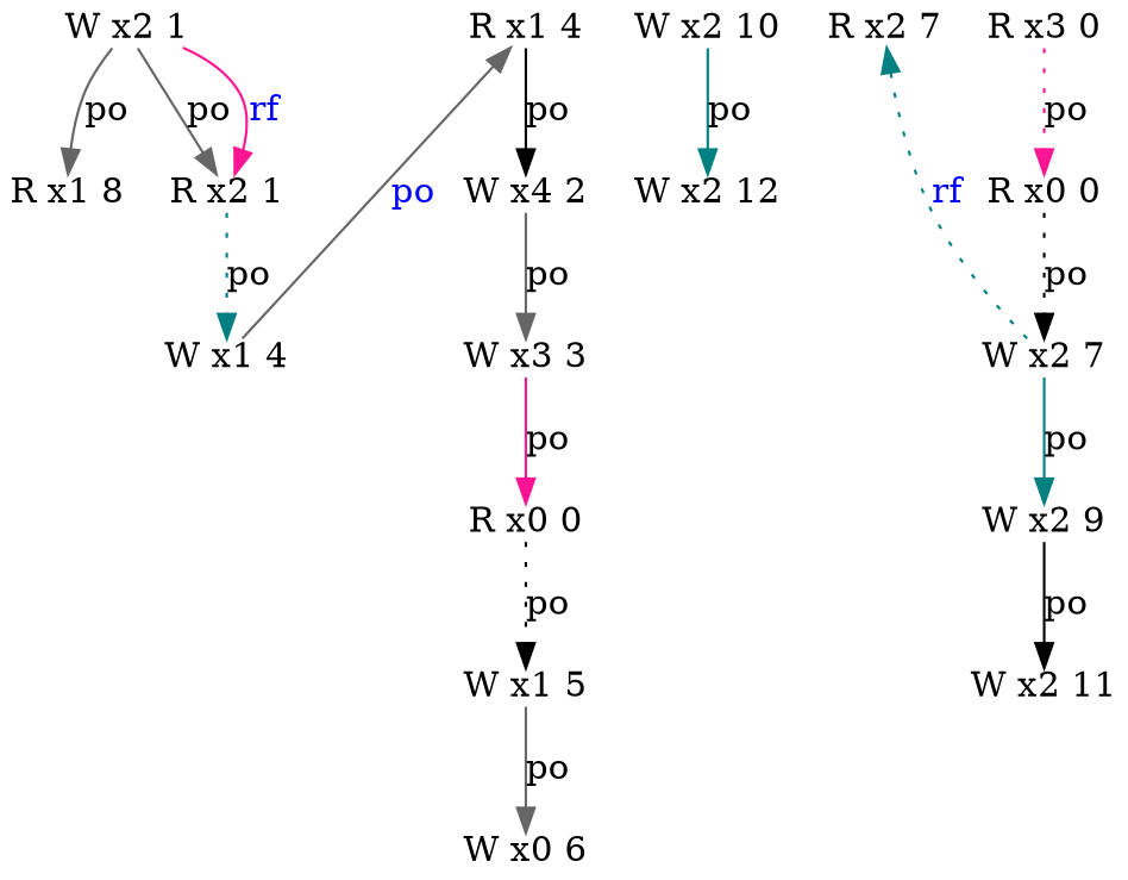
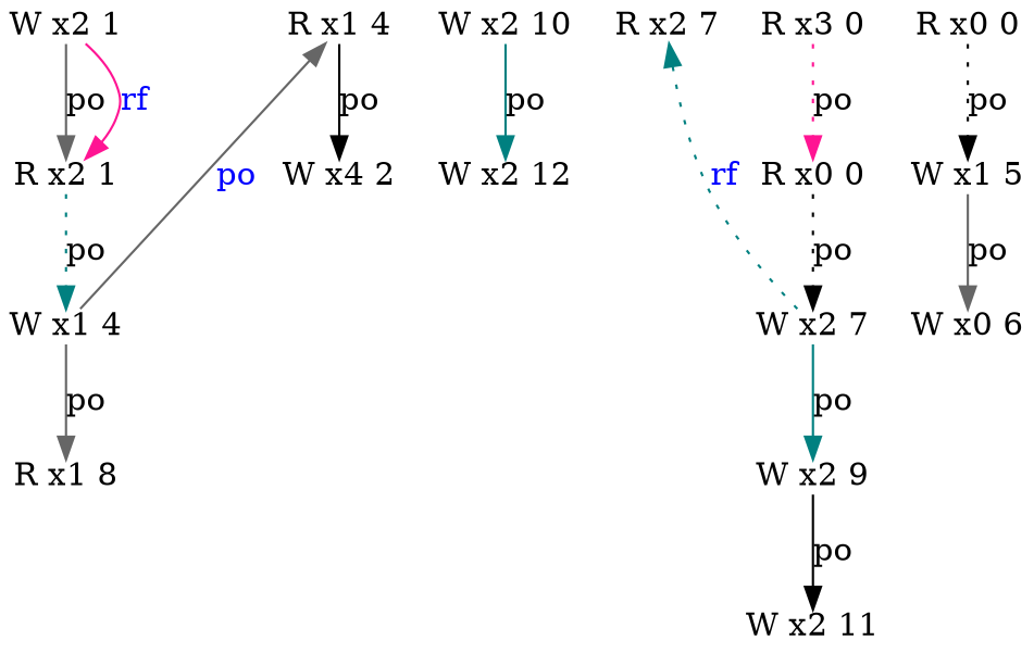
  digraph {
    node [color=black idx=3 loc=2 shape=plain th=0 type=W]
    edge [color=gray40 style=solid]
    n1 [color=blue label="R x1 8" loc=1 th=1 type=R]
    n2 [color=gray40 idx=2 label="W x2 10" th=2]
    n3 [color=blue label="W x2 12" th=2]
    n4 [color=gray40 idx=2 label="W x2 7" th=3]
    n5 [idx=0 label="R x2 7" th=2 type=R]
    n6 [label="W x2 9" th=3]
    n7 [idx=4 label="W x2 11" th=3]
    n8 [idx=0 label="W x2 1" th=1]
    n9 [idx=1 label="R x2 1" th=1 type=R]
    n10 [color=blue idx=2 label="W x1 4" loc=1 th=1]
    n11 [color=gray40 idx=1 label="W x4 2" loc=1]
-   n12 [color=blue idx=2 label="W x3 3" loc=3]
    n13 [label="R x0 0" loc=0 type=R]
    n14 [color=blue idx=0 label="R x1 4" loc=1 type=R]
    n15 [color=gray40 idx=4 label="W x1 5" loc=1]
    n16 [idx=5 label="W x0 6" loc=0]
    n17 [color=blue idx=1 label="R x0 0" loc=0 th=3 type=R]
    n18 [color=gray40 idx=0 label="R x3 0" loc=3 th=3 type=R]
    n2 -> n3 [color=teal label=po]
    n4 -> n5 [color=teal constraint=false fontcolor=blue from_idx=2 from_th=3 label=rf style=dotted to_idx=0 to_th=2]
    n4 -> n6 [color=teal label=po]
    n6 -> n7 [color=black label=po]
    n8 -> n9 [label=po]
    n8 -> n9 [color=deeppink constraint=false fontcolor=blue from_idx=0 from_th=1 label=rf to_idx=1 to_th=1]
    n9 -> n10 [color=teal label=po style=dotted]
-   n8 -> n1 [label=po]
+   n10 -> n1 [label=po]
    n10 -> n14 [constraint=false fontcolor=blue from_idx=2 from_th=1 label=po to_idx=0 to_th=0]
-   n11 -> n12 [label=po]
-   n12 -> n13 [color=deeppink label=po]
    n13 -> n15 [color=black label=po style=dotted]
    n14 -> n11 [color=black label=po]
    n15 -> n16 [label=po]
    n17 -> n4 [color=black label=po style=dotted]
    n18 -> n17 [color=deeppink label=po style=dotted]
  }
